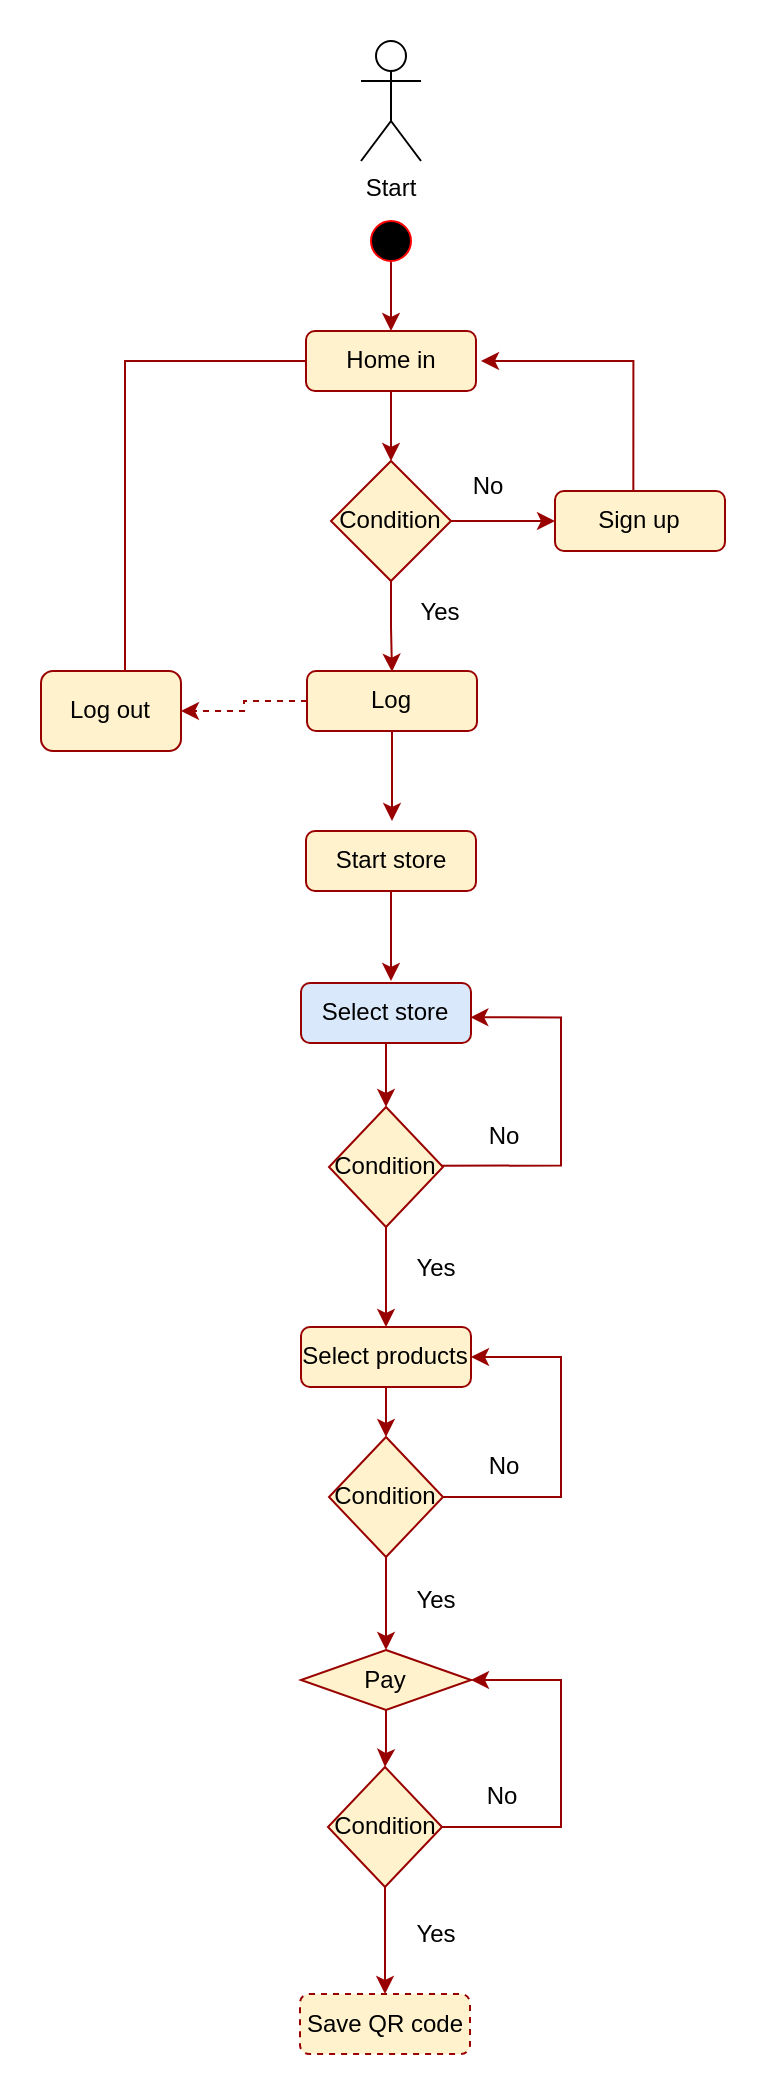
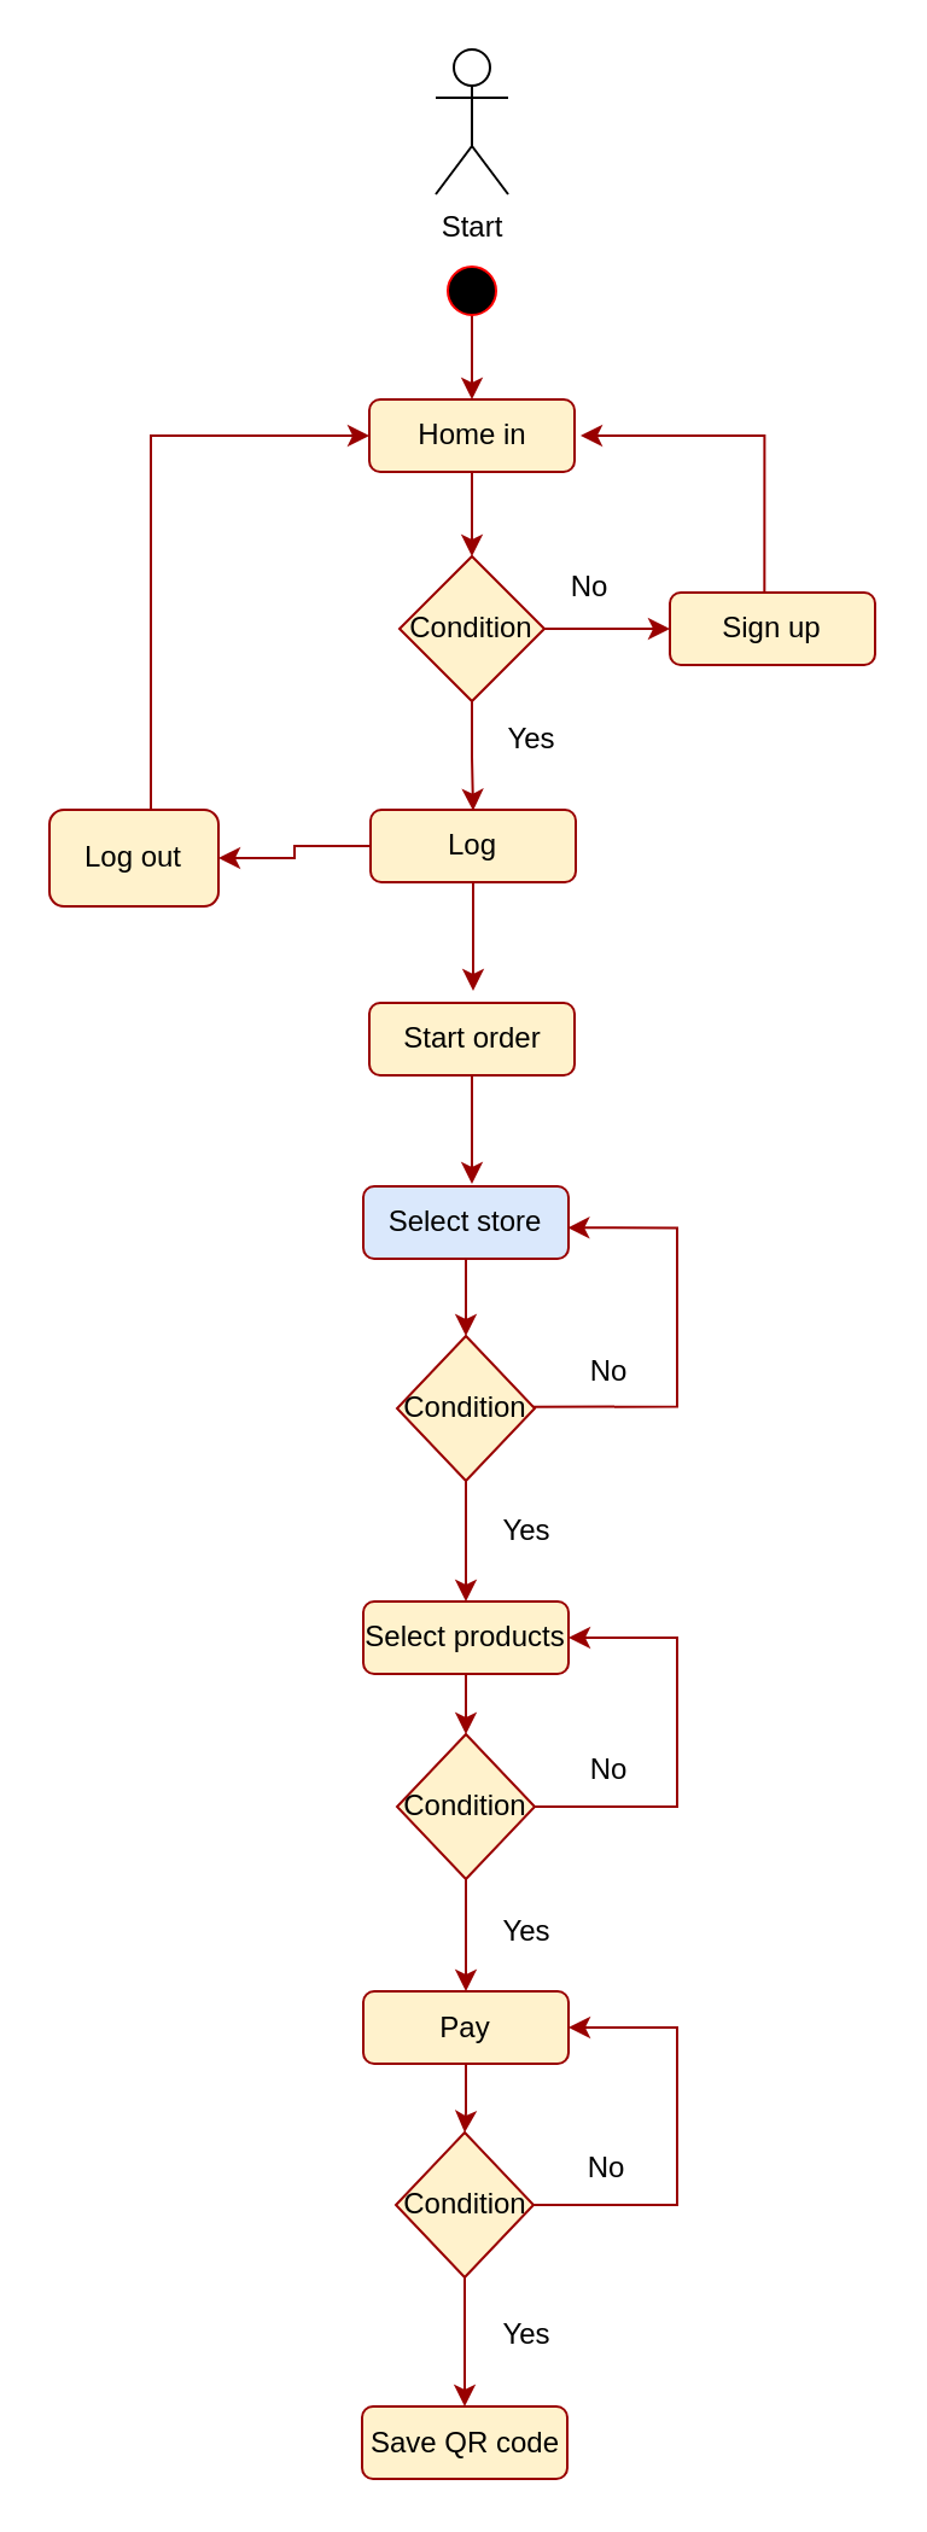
  <mxCell id="0" />
  <mxCell id="1" parent="0" />
  <mxCell id="2" value="Start" style="shape=umlActor;verticalLabelPosition=bottom;labelBackgroundColor=#ffffff;verticalAlign=top;html=1;outlineConnect=0;" vertex="1" parent="1"><mxGeometry x="180" y="20" width="30" height="60" as="geometry" /></mxCell>
  <mxCell id="3" value="" style="edgeStyle=orthogonalEdgeStyle;rounded=0;orthogonalLoop=1;jettySize=auto;html=1;strokeColor=#990000;entryX=0.5;entryY=0;entryDx=0;entryDy=0;" edge="1" parent="1" source="4" target="6"><mxGeometry relative="1" as="geometry"><mxPoint x="195" y="160" as="targetPoint" /></mxGeometry></mxCell>
  <mxCell id="4" value="" style="ellipse;whiteSpace=wrap;html=1;aspect=fixed;fillColor=#000000;strokeColor=#FF0000;" vertex="1" parent="1"><mxGeometry x="185" y="110" width="20" height="20" as="geometry" /></mxCell>
  <mxCell id="5" value="" style="edgeStyle=orthogonalEdgeStyle;rounded=0;orthogonalLoop=1;jettySize=auto;html=1;strokeColor=#990000;exitX=0.5;exitY=1;exitDx=0;exitDy=0;" edge="1" parent="1" source="6" target="9"><mxGeometry relative="1" as="geometry"><mxPoint x="195" y="230" as="sourcePoint" /></mxGeometry></mxCell>
  <mxCell id="6" value="Home in" style="rounded=1;whiteSpace=wrap;html=1;strokeColor=#990000;fillColor=#fff2cc;" vertex="1" parent="1"><mxGeometry x="152.5" y="165" width="85" height="30" as="geometry" /></mxCell>
  <mxCell id="7" value="" style="edgeStyle=orthogonalEdgeStyle;rounded=0;orthogonalLoop=1;jettySize=auto;html=1;strokeColor=#990000;entryX=0.5;entryY=0;entryDx=0;entryDy=0;exitX=0.5;exitY=1;exitDx=0;exitDy=0;" edge="1" parent="1" source="9"><mxGeometry relative="1" as="geometry"><mxPoint x="194.667" y="289.667" as="sourcePoint" /><mxPoint x="195.5" y="335.333" as="targetPoint" /><Array as="points"><mxPoint x="195" y="313" /></Array></mxGeometry></mxCell>
  <mxCell id="8" value="" style="edgeStyle=orthogonalEdgeStyle;rounded=0;orthogonalLoop=1;jettySize=auto;html=1;strokeColor=#990000;" edge="1" parent="1" source="9" target="12"><mxGeometry relative="1" as="geometry" /></mxCell>
  <mxCell id="9" value="Condition" style="rhombus;whiteSpace=wrap;html=1;strokeColor=#990000;fillColor=#fff2cc;" vertex="1" parent="1"><mxGeometry x="165" y="230" width="60" height="60" as="geometry" /></mxCell>
  <mxCell id="10" value="Yes" style="text;html=1;strokeColor=none;fillColor=none;align=center;verticalAlign=middle;whiteSpace=wrap;rounded=0;" vertex="1" parent="1"><mxGeometry x="199.5" y="296" width="40" height="20" as="geometry" /></mxCell>
  <mxCell id="11" value="" style="edgeStyle=orthogonalEdgeStyle;rounded=0;orthogonalLoop=1;jettySize=auto;html=1;strokeColor=#990000;" edge="1" parent="1"><mxGeometry relative="1" as="geometry"><mxPoint x="316.167" y="245" as="sourcePoint" /><mxPoint x="240" y="180" as="targetPoint" /><Array as="points"><mxPoint x="316" y="180" /></Array></mxGeometry></mxCell>
  <mxCell id="12" value="Sign up" style="rounded=1;whiteSpace=wrap;html=1;strokeColor=#990000;fillColor=#fff2cc;" vertex="1" parent="1"><mxGeometry x="277" y="245" width="85" height="30" as="geometry" /></mxCell>
  <mxCell id="13" value="No" style="text;html=1;strokeColor=none;fillColor=none;align=center;verticalAlign=middle;whiteSpace=wrap;rounded=0;" vertex="1" parent="1"><mxGeometry x="224" y="233" width="40" height="20" as="geometry" /></mxCell>
  <mxCell id="14" style="edgeStyle=orthogonalEdgeStyle;rounded=0;orthogonalLoop=1;jettySize=auto;html=1;strokeColor=#990000;" edge="1" parent="1" source="16"><mxGeometry relative="1" as="geometry"><mxPoint x="195.5" y="410" as="targetPoint" /></mxGeometry></mxCell>
- <mxCell id="15" style="edgeStyle=orthogonalEdgeStyle;rounded=0;orthogonalLoop=1;jettySize=auto;html=1;entryX=1;entryY=0.5;entryDx=0;entryDy=0;strokeColor=#990000;dashed=1;" edge="1" parent="1" source="16" target="42"><mxGeometry relative="1" as="geometry" /></mxCell>
+ <mxCell id="15" style="edgeStyle=orthogonalEdgeStyle;rounded=0;orthogonalLoop=1;jettySize=auto;html=1;entryX=1;entryY=0.5;entryDx=0;entryDy=0;strokeColor=#990000;" edge="1" parent="1" source="16" target="42"><mxGeometry relative="1" as="geometry" /></mxCell>
  <mxCell id="16" value="Log" style="rounded=1;whiteSpace=wrap;html=1;strokeColor=#990000;fillColor=#fff2cc;" vertex="1" parent="1"><mxGeometry x="153" y="335" width="85" height="30" as="geometry" /></mxCell>
  <mxCell id="17" style="edgeStyle=orthogonalEdgeStyle;rounded=0;orthogonalLoop=1;jettySize=auto;html=1;strokeColor=#990000;" edge="1" parent="1" source="18"><mxGeometry relative="1" as="geometry"><mxPoint x="195" y="490" as="targetPoint" /></mxGeometry></mxCell>
- <mxCell id="18" value="Start store" style="rounded=1;whiteSpace=wrap;html=1;strokeColor=#990000;fillColor=#fff2cc;" vertex="1" parent="1"><mxGeometry x="152.5" y="415" width="85" height="30" as="geometry" /></mxCell>
+ <mxCell id="18" value="Start order" style="rounded=1;whiteSpace=wrap;html=1;strokeColor=#990000;fillColor=#fff2cc;" vertex="1" parent="1"><mxGeometry x="152.5" y="415" width="85" height="30" as="geometry" /></mxCell>
  <mxCell id="19" style="edgeStyle=orthogonalEdgeStyle;rounded=0;orthogonalLoop=1;jettySize=auto;html=1;entryX=0.5;entryY=0;entryDx=0;entryDy=0;strokeColor=#990000;" edge="1" parent="1" source="20" target="27"><mxGeometry relative="1" as="geometry" /></mxCell>
  <mxCell id="20" value="Select store" style="rounded=1;whiteSpace=wrap;html=1;strokeColor=#990000;fillColor=#dae8fc;" vertex="1" parent="1"><mxGeometry x="150" y="491" width="85" height="30" as="geometry" /></mxCell>
  <mxCell id="21" style="edgeStyle=orthogonalEdgeStyle;rounded=0;orthogonalLoop=1;jettySize=auto;html=1;strokeColor=#990000;" edge="1" parent="1" source="22" target="32"><mxGeometry relative="1" as="geometry" /></mxCell>
  <mxCell id="22" value="Select products" style="rounded=1;whiteSpace=wrap;html=1;strokeColor=#990000;fillColor=#fff2cc;" vertex="1" parent="1"><mxGeometry x="150" y="663" width="85" height="30" as="geometry" /></mxCell>
  <mxCell id="23" style="edgeStyle=orthogonalEdgeStyle;rounded=0;orthogonalLoop=1;jettySize=auto;html=1;entryX=0.5;entryY=0;entryDx=0;entryDy=0;strokeColor=#990000;" edge="1" parent="1" source="24" target="38"><mxGeometry relative="1" as="geometry" /></mxCell>
- <mxCell id="24" value="Pay" style="rhombus;whiteSpace=wrap;html=1;strokeColor=#990000;fillColor=#fff2cc;" vertex="1" parent="1"><mxGeometry x="150" y="824.5" width="85" height="30" as="geometry" /></mxCell>
+ <mxCell id="24" value="Pay" style="rounded=1;whiteSpace=wrap;html=1;strokeColor=#990000;fillColor=#fff2cc;" vertex="1" parent="1"><mxGeometry x="150" y="824.5" width="85" height="30" as="geometry" /></mxCell>
  <mxCell id="25" style="edgeStyle=orthogonalEdgeStyle;rounded=0;orthogonalLoop=1;jettySize=auto;html=1;entryX=1;entryY=0.5;entryDx=0;entryDy=0;strokeColor=#990000;" edge="1" parent="1"><mxGeometry relative="1" as="geometry"><mxPoint x="218.467" y="582.333" as="sourcePoint" /><mxPoint x="234.667" y="508.167" as="targetPoint" /><Array as="points"><mxPoint x="280" y="582" /><mxPoint x="280" y="508" /></Array></mxGeometry></mxCell>
  <mxCell id="26" style="edgeStyle=orthogonalEdgeStyle;rounded=0;orthogonalLoop=1;jettySize=auto;html=1;entryX=0.5;entryY=0;entryDx=0;entryDy=0;strokeColor=#990000;" edge="1" parent="1" source="27" target="22"><mxGeometry relative="1" as="geometry" /></mxCell>
  <mxCell id="27" value="Condition" style="rhombus;whiteSpace=wrap;html=1;strokeColor=#990000;fillColor=#fff2cc;" vertex="1" parent="1"><mxGeometry x="164" y="553" width="57" height="60" as="geometry" /></mxCell>
  <mxCell id="28" value="Yes" style="text;html=1;strokeColor=none;fillColor=none;align=center;verticalAlign=middle;whiteSpace=wrap;rounded=0;" vertex="1" parent="1"><mxGeometry x="198" y="624" width="40" height="20" as="geometry" /></mxCell>
  <mxCell id="29" value="No" style="text;html=1;strokeColor=none;fillColor=none;align=center;verticalAlign=middle;whiteSpace=wrap;rounded=0;" vertex="1" parent="1"><mxGeometry x="231.5" y="557.5" width="40" height="20" as="geometry" /></mxCell>
  <mxCell id="30" value="" style="edgeStyle=orthogonalEdgeStyle;rounded=0;orthogonalLoop=1;jettySize=auto;html=1;strokeColor=#990000;entryX=1;entryY=0.5;entryDx=0;entryDy=0;" edge="1" parent="1" source="32" target="22"><mxGeometry relative="1" as="geometry"><mxPoint x="301" y="748" as="targetPoint" /><Array as="points"><mxPoint x="280" y="748" /><mxPoint x="280" y="678" /></Array></mxGeometry></mxCell>
  <mxCell id="31" style="edgeStyle=orthogonalEdgeStyle;rounded=0;orthogonalLoop=1;jettySize=auto;html=1;strokeColor=#990000;" edge="1" parent="1" source="32" target="24"><mxGeometry relative="1" as="geometry" /></mxCell>
  <mxCell id="32" value="Condition" style="rhombus;whiteSpace=wrap;html=1;strokeColor=#990000;fillColor=#fff2cc;" vertex="1" parent="1"><mxGeometry x="164" y="718" width="57" height="60" as="geometry" /></mxCell>
  <mxCell id="33" value="Yes" style="text;html=1;strokeColor=none;fillColor=none;align=center;verticalAlign=middle;whiteSpace=wrap;rounded=0;" vertex="1" parent="1"><mxGeometry x="198" y="790" width="40" height="20" as="geometry" /></mxCell>
  <mxCell id="34" value="No" style="text;html=1;strokeColor=none;fillColor=none;align=center;verticalAlign=middle;whiteSpace=wrap;rounded=0;" vertex="1" parent="1"><mxGeometry x="231.5" y="722.5" width="40" height="20" as="geometry" /></mxCell>
- <mxCell id="35" value="Save QR code" style="rounded=1;whiteSpace=wrap;html=1;strokeColor=#990000;fillColor=#fff2cc;dashed=1;" vertex="1" parent="1"><mxGeometry x="149.5" y="996.5" width="85" height="30" as="geometry" /></mxCell>
+ <mxCell id="35" value="Save QR code" style="rounded=1;whiteSpace=wrap;html=1;strokeColor=#990000;fillColor=#fff2cc;" vertex="1" parent="1"><mxGeometry x="149.5" y="996.5" width="85" height="30" as="geometry" /></mxCell>
  <mxCell id="36" style="edgeStyle=orthogonalEdgeStyle;rounded=0;orthogonalLoop=1;jettySize=auto;html=1;strokeColor=#990000;" edge="1" parent="1" source="38" target="35"><mxGeometry relative="1" as="geometry" /></mxCell>
  <mxCell id="37" value="" style="edgeStyle=orthogonalEdgeStyle;rounded=0;orthogonalLoop=1;jettySize=auto;html=1;strokeColor=#990000;entryX=1;entryY=0.5;entryDx=0;entryDy=0;" edge="1" parent="1" source="38" target="24"><mxGeometry relative="1" as="geometry"><mxPoint x="300.5" y="913" as="targetPoint" /><Array as="points"><mxPoint x="280" y="913" /><mxPoint x="280" y="840" /></Array></mxGeometry></mxCell>
  <mxCell id="38" value="Condition" style="rhombus;whiteSpace=wrap;html=1;strokeColor=#990000;fillColor=#fff2cc;" vertex="1" parent="1"><mxGeometry x="163.5" y="883" width="57" height="60" as="geometry" /></mxCell>
  <mxCell id="39" value="Yes" style="text;html=1;strokeColor=none;fillColor=none;align=center;verticalAlign=middle;whiteSpace=wrap;rounded=0;" vertex="1" parent="1"><mxGeometry x="197.5" y="957" width="40" height="20" as="geometry" /></mxCell>
  <mxCell id="40" value="No" style="text;html=1;strokeColor=none;fillColor=none;align=center;verticalAlign=middle;whiteSpace=wrap;rounded=0;" vertex="1" parent="1"><mxGeometry x="231" y="887.5" width="40" height="20" as="geometry" /></mxCell>
- <mxCell id="41" style="edgeStyle=orthogonalEdgeStyle;rounded=0;orthogonalLoop=1;jettySize=auto;html=1;entryX=0;entryY=0.5;entryDx=0;entryDy=0;strokeColor=#990000;endArrow=none;" edge="1" parent="1" source="42" target="6"><mxGeometry relative="1" as="geometry"><Array as="points"><mxPoint x="62" y="180" /></Array></mxGeometry></mxCell>
+ <mxCell id="41" style="edgeStyle=orthogonalEdgeStyle;rounded=0;orthogonalLoop=1;jettySize=auto;html=1;entryX=0;entryY=0.5;entryDx=0;entryDy=0;strokeColor=#990000;" edge="1" parent="1" source="42" target="6"><mxGeometry relative="1" as="geometry"><Array as="points"><mxPoint x="62" y="180" /></Array></mxGeometry></mxCell>
  <mxCell id="42" value="Log out" style="rounded=1;whiteSpace=wrap;html=1;strokeColor=#990000;fillColor=#fff2cc;" vertex="1" parent="1"><mxGeometry x="20" y="335" width="70" height="40" as="geometry" /></mxCell>
